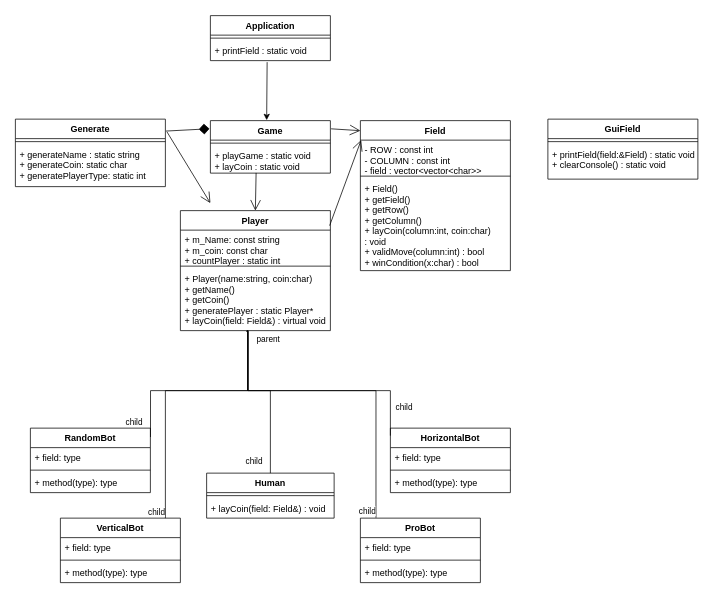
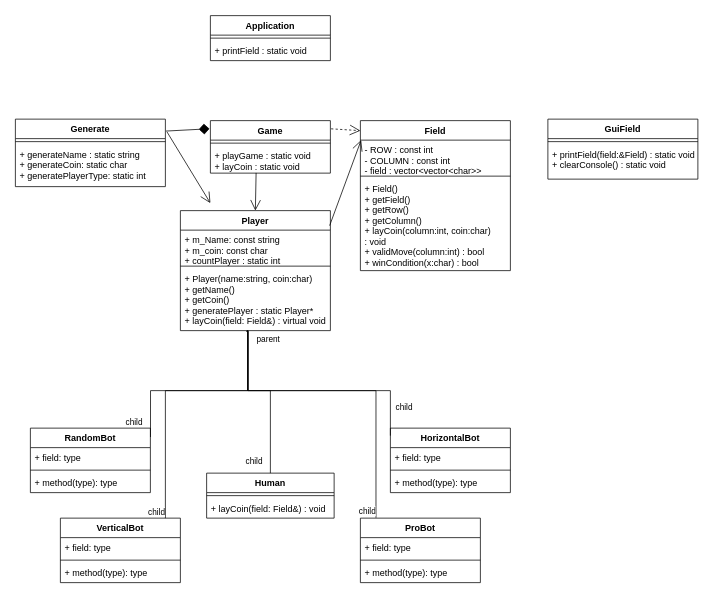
  <mxCell id="0" />
  <mxCell id="1" parent="0" />
  <mxCell id="2" value="Game" style="swimlane;fontStyle=1;align=center;verticalAlign=top;childLayout=stackLayout;horizontal=1;startSize=26;horizontalStack=0;resizeParent=1;resizeParentMax=0;resizeLast=0;collapsible=1;marginBottom=0;" parent="1" vertex="1"><mxGeometry x="280" y="160" width="160" height="70" as="geometry" /></mxCell>
  <mxCell id="3" value="" style="line;strokeWidth=1;fillColor=none;align=left;verticalAlign=middle;spacingTop=-1;spacingLeft=3;spacingRight=3;rotatable=0;labelPosition=right;points=[];portConstraint=eastwest;strokeColor=inherit;" parent="2" vertex="1"><mxGeometry y="26" width="160" height="8" as="geometry" /></mxCell>
  <mxCell id="4" value="+ playGame : static void&#10;+ layCoin : static void " style="text;strokeColor=none;fillColor=none;align=left;verticalAlign=top;spacingLeft=4;spacingRight=4;overflow=hidden;rotatable=0;points=[[0,0.5],[1,0.5]];portConstraint=eastwest;" parent="2" vertex="1"><mxGeometry y="34" width="160" height="36" as="geometry" /></mxCell>
  <mxCell id="5" value="Generate" style="swimlane;fontStyle=1;align=center;verticalAlign=top;childLayout=stackLayout;horizontal=1;startSize=26;horizontalStack=0;resizeParent=1;resizeParentMax=0;resizeLast=0;collapsible=1;marginBottom=0;" parent="1" vertex="1"><mxGeometry x="20" y="158" width="200" height="90" as="geometry" /></mxCell>
  <mxCell id="6" value="" style="line;strokeWidth=1;fillColor=none;align=left;verticalAlign=middle;spacingTop=-1;spacingLeft=3;spacingRight=3;rotatable=0;labelPosition=right;points=[];portConstraint=eastwest;strokeColor=inherit;" parent="5" vertex="1"><mxGeometry y="26" width="200" height="8" as="geometry" /></mxCell>
  <mxCell id="7" value="+ generateName : static string &#10;+ generateCoin: static char&#10;+ generatePlayerType: static int" style="text;strokeColor=none;fillColor=none;align=left;verticalAlign=top;spacingLeft=4;spacingRight=4;overflow=hidden;rotatable=0;points=[[0,0.5],[1,0.5]];portConstraint=eastwest;" parent="5" vertex="1"><mxGeometry y="34" width="200" height="56" as="geometry" /></mxCell>
  <mxCell id="8" value="Field" style="swimlane;fontStyle=1;align=center;verticalAlign=top;childLayout=stackLayout;horizontal=1;startSize=26;horizontalStack=0;resizeParent=1;resizeParentMax=0;resizeLast=0;collapsible=1;marginBottom=0;" parent="1" vertex="1"><mxGeometry x="480" y="160" width="200" height="200" as="geometry"><mxRectangle x="490" y="520" width="70" height="30" as="alternateBounds" /></mxGeometry></mxCell>
  <mxCell id="9" value="- ROW : const int&#10;- COLUMN : const int &#10;- field : vector&lt;vector&lt;char&gt;&gt;" style="text;strokeColor=none;fillColor=none;align=left;verticalAlign=top;spacingLeft=4;spacingRight=4;overflow=hidden;rotatable=0;points=[[0,0.5],[1,0.5]];portConstraint=eastwest;" parent="8" vertex="1"><mxGeometry y="26" width="200" height="44" as="geometry" /></mxCell>
  <mxCell id="10" value="" style="line;strokeWidth=1;fillColor=none;align=left;verticalAlign=middle;spacingTop=-1;spacingLeft=3;spacingRight=3;rotatable=0;labelPosition=right;points=[];portConstraint=eastwest;strokeColor=inherit;" parent="8" vertex="1"><mxGeometry y="70" width="200" height="8" as="geometry" /></mxCell>
  <mxCell id="11" value="+ Field()&#10;+ getField()&#10;+ getRow()&#10;+ getColumn()&#10;+ layCoin(column:int, coin:char) &#10;: void&#10;+ validMove(column:int) : bool&#10;+ winCondition(x:char) : bool" style="text;strokeColor=none;fillColor=none;align=left;verticalAlign=top;spacingLeft=4;spacingRight=4;overflow=hidden;rotatable=0;points=[[0,0.5],[1,0.5]];portConstraint=eastwest;" parent="8" vertex="1"><mxGeometry y="78" width="200" height="122" as="geometry" /></mxCell>
  <mxCell id="12" value="GuiField" style="swimlane;fontStyle=1;align=center;verticalAlign=top;childLayout=stackLayout;horizontal=1;startSize=26;horizontalStack=0;resizeParent=1;resizeParentMax=0;resizeLast=0;collapsible=1;marginBottom=0;" parent="1" vertex="1"><mxGeometry x="730" y="158" width="200" height="80" as="geometry" /></mxCell>
  <mxCell id="13" value="" style="line;strokeWidth=1;fillColor=none;align=left;verticalAlign=middle;spacingTop=-1;spacingLeft=3;spacingRight=3;rotatable=0;labelPosition=right;points=[];portConstraint=eastwest;strokeColor=inherit;" parent="12" vertex="1"><mxGeometry y="26" width="200" height="8" as="geometry" /></mxCell>
  <mxCell id="14" value="+ printField(field:&amp;Field) : static void&#10;+ clearConsole() : static void" style="text;strokeColor=none;fillColor=none;align=left;verticalAlign=top;spacingLeft=4;spacingRight=4;overflow=hidden;rotatable=0;points=[[0,0.5],[1,0.5]];portConstraint=eastwest;" parent="12" vertex="1"><mxGeometry y="34" width="200" height="46" as="geometry" /></mxCell>
  <mxCell id="15" value="HorizontalBot" style="swimlane;fontStyle=1;align=center;verticalAlign=top;childLayout=stackLayout;horizontal=1;startSize=26;horizontalStack=0;resizeParent=1;resizeParentMax=0;resizeLast=0;collapsible=1;marginBottom=0;" parent="1" vertex="1"><mxGeometry x="520" y="570" width="160" height="86" as="geometry" /></mxCell>
  <mxCell id="16" value="+ field: type" style="text;strokeColor=none;fillColor=none;align=left;verticalAlign=top;spacingLeft=4;spacingRight=4;overflow=hidden;rotatable=0;points=[[0,0.5],[1,0.5]];portConstraint=eastwest;" parent="15" vertex="1"><mxGeometry y="26" width="160" height="26" as="geometry" /></mxCell>
  <mxCell id="17" value="" style="line;strokeWidth=1;fillColor=none;align=left;verticalAlign=middle;spacingTop=-1;spacingLeft=3;spacingRight=3;rotatable=0;labelPosition=right;points=[];portConstraint=eastwest;strokeColor=inherit;" parent="15" vertex="1"><mxGeometry y="52" width="160" height="8" as="geometry" /></mxCell>
  <mxCell id="18" value="+ method(type): type" style="text;strokeColor=none;fillColor=none;align=left;verticalAlign=top;spacingLeft=4;spacingRight=4;overflow=hidden;rotatable=0;points=[[0,0.5],[1,0.5]];portConstraint=eastwest;" parent="15" vertex="1"><mxGeometry y="60" width="160" height="26" as="geometry" /></mxCell>
  <mxCell id="19" value="ProBot" style="swimlane;fontStyle=1;align=center;verticalAlign=top;childLayout=stackLayout;horizontal=1;startSize=26;horizontalStack=0;resizeParent=1;resizeParentMax=0;resizeLast=0;collapsible=1;marginBottom=0;" parent="1" vertex="1"><mxGeometry x="480" y="690" width="160" height="86" as="geometry" /></mxCell>
  <mxCell id="20" value="+ field: type" style="text;strokeColor=none;fillColor=none;align=left;verticalAlign=top;spacingLeft=4;spacingRight=4;overflow=hidden;rotatable=0;points=[[0,0.5],[1,0.5]];portConstraint=eastwest;" parent="19" vertex="1"><mxGeometry y="26" width="160" height="26" as="geometry" /></mxCell>
  <mxCell id="21" value="" style="line;strokeWidth=1;fillColor=none;align=left;verticalAlign=middle;spacingTop=-1;spacingLeft=3;spacingRight=3;rotatable=0;labelPosition=right;points=[];portConstraint=eastwest;strokeColor=inherit;" parent="19" vertex="1"><mxGeometry y="52" width="160" height="8" as="geometry" /></mxCell>
  <mxCell id="22" value="+ method(type): type" style="text;strokeColor=none;fillColor=none;align=left;verticalAlign=top;spacingLeft=4;spacingRight=4;overflow=hidden;rotatable=0;points=[[0,0.5],[1,0.5]];portConstraint=eastwest;" parent="19" vertex="1"><mxGeometry y="60" width="160" height="26" as="geometry" /></mxCell>
  <mxCell id="23" value="RandomBot" style="swimlane;fontStyle=1;align=center;verticalAlign=top;childLayout=stackLayout;horizontal=1;startSize=26;horizontalStack=0;resizeParent=1;resizeParentMax=0;resizeLast=0;collapsible=1;marginBottom=0;" parent="1" vertex="1"><mxGeometry x="40" y="570" width="160" height="86" as="geometry" /></mxCell>
  <mxCell id="24" value="+ field: type" style="text;strokeColor=none;fillColor=none;align=left;verticalAlign=top;spacingLeft=4;spacingRight=4;overflow=hidden;rotatable=0;points=[[0,0.5],[1,0.5]];portConstraint=eastwest;" parent="23" vertex="1"><mxGeometry y="26" width="160" height="26" as="geometry" /></mxCell>
  <mxCell id="25" value="" style="line;strokeWidth=1;fillColor=none;align=left;verticalAlign=middle;spacingTop=-1;spacingLeft=3;spacingRight=3;rotatable=0;labelPosition=right;points=[];portConstraint=eastwest;strokeColor=inherit;" parent="23" vertex="1"><mxGeometry y="52" width="160" height="8" as="geometry" /></mxCell>
  <mxCell id="26" value="+ method(type): type" style="text;strokeColor=none;fillColor=none;align=left;verticalAlign=top;spacingLeft=4;spacingRight=4;overflow=hidden;rotatable=0;points=[[0,0.5],[1,0.5]];portConstraint=eastwest;" parent="23" vertex="1"><mxGeometry y="60" width="160" height="26" as="geometry" /></mxCell>
  <mxCell id="27" value="VerticalBot" style="swimlane;fontStyle=1;align=center;verticalAlign=top;childLayout=stackLayout;horizontal=1;startSize=26;horizontalStack=0;resizeParent=1;resizeParentMax=0;resizeLast=0;collapsible=1;marginBottom=0;" parent="1" vertex="1"><mxGeometry x="80" y="690" width="160" height="86" as="geometry" /></mxCell>
  <mxCell id="28" value="+ field: type" style="text;strokeColor=none;fillColor=none;align=left;verticalAlign=top;spacingLeft=4;spacingRight=4;overflow=hidden;rotatable=0;points=[[0,0.5],[1,0.5]];portConstraint=eastwest;" parent="27" vertex="1"><mxGeometry y="26" width="160" height="26" as="geometry" /></mxCell>
  <mxCell id="29" value="" style="line;strokeWidth=1;fillColor=none;align=left;verticalAlign=middle;spacingTop=-1;spacingLeft=3;spacingRight=3;rotatable=0;labelPosition=right;points=[];portConstraint=eastwest;strokeColor=inherit;" parent="27" vertex="1"><mxGeometry y="52" width="160" height="8" as="geometry" /></mxCell>
  <mxCell id="30" value="+ method(type): type" style="text;strokeColor=none;fillColor=none;align=left;verticalAlign=top;spacingLeft=4;spacingRight=4;overflow=hidden;rotatable=0;points=[[0,0.5],[1,0.5]];portConstraint=eastwest;" parent="27" vertex="1"><mxGeometry y="60" width="160" height="26" as="geometry" /></mxCell>
  <mxCell id="31" value="Human" style="swimlane;fontStyle=1;align=center;verticalAlign=top;childLayout=stackLayout;horizontal=1;startSize=26;horizontalStack=0;resizeParent=1;resizeParentMax=0;resizeLast=0;collapsible=1;marginBottom=0;" parent="1" vertex="1"><mxGeometry x="275" y="630" width="170" height="60" as="geometry"><mxRectangle x="670" y="620" width="80" height="30" as="alternateBounds" /></mxGeometry></mxCell>
  <mxCell id="32" value="" style="line;strokeWidth=1;fillColor=none;align=left;verticalAlign=middle;spacingTop=-1;spacingLeft=3;spacingRight=3;rotatable=0;labelPosition=right;points=[];portConstraint=eastwest;strokeColor=inherit;" parent="31" vertex="1"><mxGeometry y="26" width="170" height="8" as="geometry" /></mxCell>
  <mxCell id="33" value="+ layCoin(field: Field&amp;) : void" style="text;strokeColor=none;fillColor=none;align=left;verticalAlign=top;spacingLeft=4;spacingRight=4;overflow=hidden;rotatable=0;points=[[0,0.5],[1,0.5]];portConstraint=eastwest;" parent="31" vertex="1"><mxGeometry y="34" width="170" height="26" as="geometry" /></mxCell>
  <mxCell id="34" value="Player" style="swimlane;fontStyle=1;align=center;verticalAlign=top;childLayout=stackLayout;horizontal=1;startSize=26;horizontalStack=0;resizeParent=1;resizeParentMax=0;resizeLast=0;collapsible=1;marginBottom=0;" parent="1" vertex="1"><mxGeometry x="240" y="280" width="200" height="160" as="geometry" /></mxCell>
  <mxCell id="35" value="+ m_Name: const string &#10;+ m_coin: const char&#10;+ countPlayer : static int" style="text;strokeColor=none;fillColor=none;align=left;verticalAlign=top;spacingLeft=4;spacingRight=4;overflow=hidden;rotatable=0;points=[[0,0.5],[1,0.5]];portConstraint=eastwest;" parent="34" vertex="1"><mxGeometry y="26" width="200" height="44" as="geometry" /></mxCell>
  <mxCell id="36" value="" style="line;strokeWidth=1;fillColor=none;align=left;verticalAlign=middle;spacingTop=-1;spacingLeft=3;spacingRight=3;rotatable=0;labelPosition=right;points=[];portConstraint=eastwest;strokeColor=inherit;" parent="34" vertex="1"><mxGeometry y="70" width="200" height="8" as="geometry" /></mxCell>
  <mxCell id="37" value="+ Player(name:string, coin:char)&#10;+ getName()&#10;+ getCoin()&#10;+ generatePlayer : static Player*&#10;+ layCoin(field: Field&amp;) : virtual void" style="text;strokeColor=none;fillColor=none;align=left;verticalAlign=top;spacingLeft=4;spacingRight=4;overflow=hidden;rotatable=0;points=[[0,0.5],[1,0.5]];portConstraint=eastwest;" parent="34" vertex="1"><mxGeometry y="78" width="200" height="82" as="geometry" /></mxCell>
  <mxCell id="38" value="" style="endArrow=none;html=1;edgeStyle=orthogonalEdgeStyle;rounded=0;shadow=0;exitX=0.444;exitY=1.018;exitDx=0;exitDy=0;exitPerimeter=0;" parent="1" source="37" target="31" edge="1"><mxGeometry relative="1" as="geometry"><mxPoint x="450" y="290" as="sourcePoint" /><mxPoint x="610" y="290" as="targetPoint" /><Array as="points"><mxPoint x="329" y="440" /><mxPoint x="330" y="440" /><mxPoint x="330" y="520" /><mxPoint x="360" y="520" /></Array></mxGeometry></mxCell>
  <mxCell id="39" value="child" style="edgeLabel;resizable=0;html=1;align=right;verticalAlign=bottom;" parent="38" connectable="0" vertex="1"><mxGeometry x="1" relative="1" as="geometry"><mxPoint x="-10" y="-8" as="offset" /></mxGeometry></mxCell>
  <mxCell id="40" value="" style="endArrow=none;html=1;edgeStyle=orthogonalEdgeStyle;rounded=0;shadow=0;entryX=0.13;entryY=-0.006;entryDx=0;entryDy=0;entryPerimeter=0;" parent="1" target="19" edge="1"><mxGeometry relative="1" as="geometry"><mxPoint x="330" y="440" as="sourcePoint" /><mxPoint x="620" y="525.52" as="targetPoint" /><Array as="points"><mxPoint x="330" y="520" /><mxPoint x="501" y="520" /></Array></mxGeometry></mxCell>
  <mxCell id="41" value="child" style="edgeLabel;resizable=0;html=1;align=right;verticalAlign=bottom;" parent="40" connectable="0" vertex="1"><mxGeometry x="1" relative="1" as="geometry" /></mxCell>
  <mxCell id="42" value="" style="endArrow=none;html=1;edgeStyle=orthogonalEdgeStyle;rounded=0;shadow=0;exitX=0.449;exitY=1.003;exitDx=0;exitDy=0;exitPerimeter=0;entryX=1.001;entryY=0.138;entryDx=0;entryDy=0;entryPerimeter=0;" parent="1" source="37" target="23" edge="1"><mxGeometry relative="1" as="geometry"><mxPoint x="240" y="470" as="sourcePoint" /><mxPoint x="400" y="470" as="targetPoint" /><Array as="points"><mxPoint x="330" y="520" /><mxPoint x="200" y="520" /></Array></mxGeometry></mxCell>
  <mxCell id="43" value="child" style="edgeLabel;resizable=0;html=1;align=right;verticalAlign=bottom;" parent="42" connectable="0" vertex="1"><mxGeometry x="1" relative="1" as="geometry"><mxPoint x="-10" y="-12" as="offset" /></mxGeometry></mxCell>
  <mxCell id="44" value="" style="endArrow=none;html=1;edgeStyle=orthogonalEdgeStyle;rounded=0;shadow=0;entryX=0.875;entryY=0;entryDx=0;entryDy=0;entryPerimeter=0;" parent="1" target="27" edge="1"><mxGeometry relative="1" as="geometry"><mxPoint x="330" y="440" as="sourcePoint" /><mxPoint x="400" y="470" as="targetPoint" /><Array as="points"><mxPoint x="330" y="520" /><mxPoint x="220" y="520" /></Array></mxGeometry></mxCell>
  <mxCell id="45" value="parent" style="edgeLabel;resizable=0;html=1;align=left;verticalAlign=bottom;" parent="44" connectable="0" vertex="1"><mxGeometry x="-1" relative="1" as="geometry"><mxPoint x="10" y="20" as="offset" /></mxGeometry></mxCell>
  <mxCell id="46" value="child" style="edgeLabel;resizable=0;html=1;align=right;verticalAlign=bottom;" parent="44" connectable="0" vertex="1"><mxGeometry x="1" relative="1" as="geometry" /></mxCell>
  <mxCell id="47" value="" style="endArrow=diamond;endFill=1;endSize=12;html=1;rounded=0;shadow=0;exitX=1.004;exitY=0.177;exitDx=0;exitDy=0;exitPerimeter=0;entryX=-0.007;entryY=0.155;entryDx=0;entryDy=0;entryPerimeter=0;" parent="1" source="5" target="2" edge="1"><mxGeometry width="160" relative="1" as="geometry"><mxPoint x="300" y="-80" as="sourcePoint" /><mxPoint x="280" y="180" as="targetPoint" /></mxGeometry></mxCell>
  <mxCell id="48" value="" style="endArrow=open;endFill=1;endSize=12;html=1;rounded=0;shadow=0;exitX=1.011;exitY=0.19;exitDx=0;exitDy=0;exitPerimeter=0;" parent="1" source="5" edge="1"><mxGeometry width="160" relative="1" as="geometry"><mxPoint x="300" y="330" as="sourcePoint" /><mxPoint x="280" y="270" as="targetPoint" /></mxGeometry></mxCell>
  <mxCell id="49" value="" style="endArrow=open;endFill=1;endSize=12;html=1;rounded=0;shadow=0;exitX=0.381;exitY=0.992;exitDx=0;exitDy=0;exitPerimeter=0;entryX=0.5;entryY=0;entryDx=0;entryDy=0;" parent="1" source="4" target="34" edge="1"><mxGeometry width="160" relative="1" as="geometry"><mxPoint x="290" y="330" as="sourcePoint" /><mxPoint x="450" y="330" as="targetPoint" /></mxGeometry></mxCell>
- <mxCell id="50" value="" style="endArrow=open;endFill=1;endSize=12;html=1;rounded=0;shadow=0;exitX=1.006;exitY=0.156;exitDx=0;exitDy=0;exitPerimeter=0;entryX=0;entryY=0.067;entryDx=0;entryDy=0;entryPerimeter=0;" parent="1" source="2" target="8" edge="1"><mxGeometry width="160" relative="1" as="geometry"><mxPoint x="290" y="330" as="sourcePoint" /><mxPoint x="450" y="330" as="targetPoint" /></mxGeometry></mxCell>
+ <mxCell id="50" value="" style="endArrow=open;endFill=1;endSize=12;html=1;rounded=0;shadow=0;exitX=1.006;exitY=0.156;exitDx=0;exitDy=0;exitPerimeter=0;entryX=0;entryY=0.067;entryDx=0;entryDy=0;entryPerimeter=0;dashed=1;" parent="1" source="2" target="8" edge="1"><mxGeometry width="160" relative="1" as="geometry"><mxPoint x="290" y="330" as="sourcePoint" /><mxPoint x="450" y="330" as="targetPoint" /></mxGeometry></mxCell>
  <mxCell id="51" value="" style="endArrow=open;endFill=1;endSize=12;html=1;rounded=0;shadow=0;exitX=0.995;exitY=0.125;exitDx=0;exitDy=0;exitPerimeter=0;entryX=0.005;entryY=0;entryDx=0;entryDy=0;entryPerimeter=0;" parent="1" source="34" target="9" edge="1"><mxGeometry width="160" relative="1" as="geometry"><mxPoint x="290" y="330" as="sourcePoint" /><mxPoint x="470" y="190" as="targetPoint" /></mxGeometry></mxCell>
  <mxCell id="52" value="" style="endArrow=none;html=1;edgeStyle=orthogonalEdgeStyle;rounded=0;exitX=0.44;exitY=1.012;exitDx=0;exitDy=0;exitPerimeter=0;entryX=0;entryY=0.116;entryDx=0;entryDy=0;entryPerimeter=0;" edge="1" parent="1" source="37" target="15"><mxGeometry relative="1" as="geometry"><mxPoint x="350" y="480" as="sourcePoint" /><mxPoint x="530" y="530" as="targetPoint" /><Array as="points"><mxPoint x="330" y="441" /><mxPoint x="330" y="520" /><mxPoint x="520" y="520" /></Array></mxGeometry></mxCell>
  <mxCell id="53" value="child" style="edgeLabel;resizable=0;html=1;align=right;verticalAlign=bottom;" connectable="0" vertex="1" parent="52"><mxGeometry x="1" relative="1" as="geometry"><mxPoint x="30" y="-30" as="offset" /></mxGeometry></mxCell>
  <mxCell id="54" value="Application" style="swimlane;fontStyle=1;align=center;verticalAlign=top;childLayout=stackLayout;horizontal=1;startSize=26;horizontalStack=0;resizeParent=1;resizeParentMax=0;resizeLast=0;collapsible=1;marginBottom=0;" vertex="1" parent="1"><mxGeometry x="280" y="20" width="160" height="60" as="geometry" /></mxCell>
  <mxCell id="55" value="" style="line;strokeWidth=1;fillColor=none;align=left;verticalAlign=middle;spacingTop=-1;spacingLeft=3;spacingRight=3;rotatable=0;labelPosition=right;points=[];portConstraint=eastwest;strokeColor=inherit;" vertex="1" parent="54"><mxGeometry y="26" width="160" height="8" as="geometry" /></mxCell>
  <mxCell id="56" value="+ printField : static void" style="text;strokeColor=none;fillColor=none;align=left;verticalAlign=top;spacingLeft=4;spacingRight=4;overflow=hidden;rotatable=0;points=[[0,0.5],[1,0.5]];portConstraint=eastwest;" vertex="1" parent="54"><mxGeometry y="34" width="160" height="26" as="geometry" /></mxCell>
- <mxCell id="57" value="" style="endArrow=classic;html=1;rounded=0;exitX=0.473;exitY=1.078;exitDx=0;exitDy=0;exitPerimeter=0;entryX=0.469;entryY=-0.008;entryDx=0;entryDy=0;entryPerimeter=0;" edge="1" parent="1" source="56" target="2"><mxGeometry width="50" height="50" relative="1" as="geometry"><mxPoint x="370" y="-130" as="sourcePoint" /><mxPoint x="420" y="-180" as="targetPoint" /></mxGeometry></mxCell>
